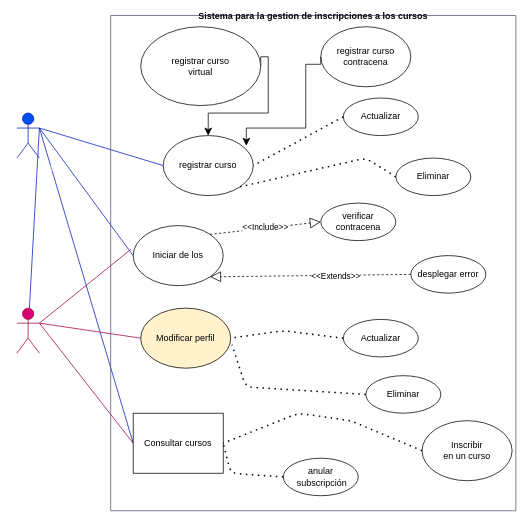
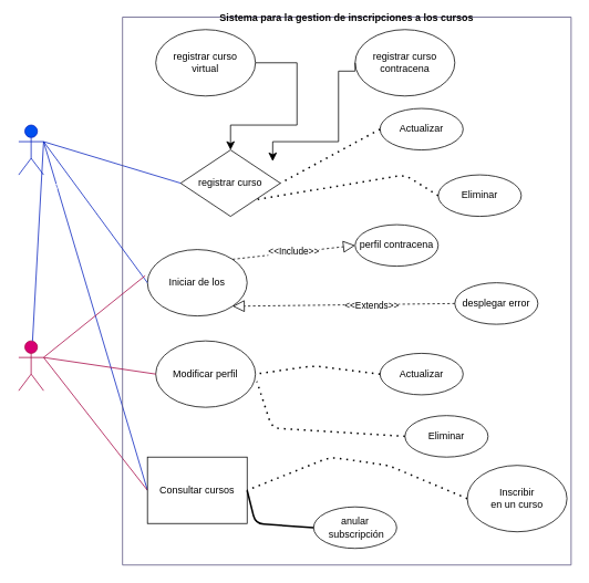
  <mxCell id="0" />
  <mxCell id="1" parent="0" />
  <mxCell id="2" value="" style="endArrow=none;html=1;exitX=1;exitY=0.333;exitDx=0;exitDy=0;entryX=0;entryY=0.5;entryDx=0;entryDy=0;fillColor=#0050ef;strokeColor=#001DBC;exitPerimeter=0;" parent="1" source="31" target="16" edge="1"><mxGeometry width="50" height="50" relative="1" as="geometry"><mxPoint x="85" y="90" as="sourcePoint" /><mxPoint x="245" y="170" as="targetPoint" /></mxGeometry></mxCell>
  <mxCell id="3" value="" style="endArrow=none;html=1;entryX=0;entryY=0.5;entryDx=0;entryDy=0;fillColor=#0050ef;strokeColor=#001DBC;exitX=1;exitY=0.333;exitDx=0;exitDy=0;exitPerimeter=0;" parent="1" source="31" target="6" edge="1"><mxGeometry width="50" height="50" relative="1" as="geometry"><mxPoint x="45" y="80" as="sourcePoint" /><mxPoint x="195" y="120" as="targetPoint" /></mxGeometry></mxCell>
  <mxCell id="4" value="" style="endArrow=none;html=1;entryX=0;entryY=0.5;entryDx=0;entryDy=0;fillColor=#d80073;strokeColor=#A50040;exitX=1;exitY=0.333;exitDx=0;exitDy=0;exitPerimeter=0;" parent="1" source="30" target="6" edge="1"><mxGeometry width="50" height="50" relative="1" as="geometry"><mxPoint x="65" y="450" as="sourcePoint" /><mxPoint x="195" y="300" as="targetPoint" /></mxGeometry></mxCell>
  <mxCell id="5" value="Sistema para la gestion de inscripciones a los cursos" style="swimlane;startSize=0;fillColor=#d0cee2;strokeColor=#56517e;" parent="1" vertex="1"><mxGeometry x="145" y="20" width="540" height="660" as="geometry" /></mxCell>
  <mxCell id="6" value="Consultar cursos" style="whiteSpace=wrap;html=1;rounded=0;" parent="5" vertex="1"><mxGeometry x="30" y="530" width="120" height="80" as="geometry" /></mxCell>
  <mxCell id="7" value="anular&lt;br&gt;&amp;nbsp;subscripción" style="ellipse;whiteSpace=wrap;html=1;" parent="5" vertex="1"><mxGeometry x="230" y="590" width="100" height="50" as="geometry" /></mxCell>
- <mxCell id="8" value="" style="endArrow=none;dashed=1;html=1;dashPattern=1 3;strokeWidth=2;entryX=1;entryY=0.5;entryDx=0;entryDy=0;exitX=0;exitY=0.5;exitDx=0;exitDy=0;" parent="5" source="7" target="6" edge="1"><mxGeometry width="50" height="50" relative="1" as="geometry"><mxPoint x="240" y="155" as="sourcePoint" /><mxPoint x="180.0" y="100" as="targetPoint" /><Array as="points"><mxPoint x="160" y="610" /></Array></mxGeometry></mxCell>
- <mxCell id="9" value="Modificar perfil" style="ellipse;whiteSpace=wrap;html=1;fillColor=#fff2cc;" parent="5" vertex="1"><mxGeometry x="40" y="390" width="120" height="80" as="geometry" /></mxCell>
+ <mxCell id="8" value="" style="endArrow=none;dashed=0;html=1;dashPattern=1 3;strokeWidth=2;entryX=1;entryY=0.5;entryDx=0;entryDy=0;exitX=0;exitY=0.5;exitDx=0;exitDy=0;" parent="5" source="7" target="6" edge="1"><mxGeometry width="50" height="50" relative="1" as="geometry"><mxPoint x="240" y="155" as="sourcePoint" /><mxPoint x="180.0" y="100" as="targetPoint" /><Array as="points"><mxPoint x="160" y="610" /></Array></mxGeometry></mxCell>
+ <mxCell id="9" value="Modificar perfil" style="ellipse;whiteSpace=wrap;html=1;" parent="5" vertex="1"><mxGeometry x="40" y="390" width="120" height="80" as="geometry" /></mxCell>
  <mxCell id="10" value="Actualizar" style="ellipse;whiteSpace=wrap;html=1;" parent="5" vertex="1"><mxGeometry x="310" y="110" width="100" height="50" as="geometry" /></mxCell>
  <mxCell id="11" value="Eliminar" style="ellipse;whiteSpace=wrap;html=1;" parent="5" vertex="1"><mxGeometry x="380" y="190" width="100" height="50" as="geometry" /></mxCell>
  <mxCell id="12" value="Actualizar" style="ellipse;whiteSpace=wrap;html=1;" parent="5" vertex="1"><mxGeometry x="310" y="405" width="100" height="50" as="geometry" /></mxCell>
  <mxCell id="13" value="Eliminar" style="ellipse;whiteSpace=wrap;html=1;" parent="5" vertex="1"><mxGeometry x="340" y="480" width="100" height="50" as="geometry" /></mxCell>
  <mxCell id="14" value="" style="endArrow=none;dashed=1;html=1;dashPattern=1 3;strokeWidth=2;exitX=0;exitY=0.5;exitDx=0;exitDy=0;entryX=1.014;entryY=0.611;entryDx=0;entryDy=0;entryPerimeter=0;" parent="5" source="13" target="9" edge="1"><mxGeometry width="50" height="50" relative="1" as="geometry"><mxPoint x="230" y="285" as="sourcePoint" /><mxPoint x="170" y="210" as="targetPoint" /><Array as="points"><mxPoint x="180" y="495" /></Array></mxGeometry></mxCell>
  <mxCell id="15" value="" style="endArrow=none;dashed=1;html=1;dashPattern=1 3;strokeWidth=2;exitX=0;exitY=0.5;exitDx=0;exitDy=0;entryX=1;entryY=0.5;entryDx=0;entryDy=0;" parent="5" source="12" target="9" edge="1"><mxGeometry width="50" height="50" relative="1" as="geometry"><mxPoint x="230" y="260" as="sourcePoint" /><mxPoint x="171.68" y="193.88" as="targetPoint" /><Array as="points"><mxPoint x="230" y="420" /></Array></mxGeometry></mxCell>
- <mxCell id="16" value="registrar curso" style="ellipse;whiteSpace=wrap;html=1;" parent="5" vertex="1"><mxGeometry x="70" y="160" width="120" height="80" as="geometry" /></mxCell>
+ <mxCell id="16" value="registrar curso" style="rhombus;whiteSpace=wrap;html=1;" parent="5" vertex="1"><mxGeometry x="70" y="160" width="120" height="80" as="geometry" /></mxCell>
  <mxCell id="17" value="" style="endArrow=none;dashed=1;html=1;dashPattern=1 3;strokeWidth=2;entryX=1;entryY=0.5;entryDx=0;entryDy=0;exitX=0;exitY=0.5;exitDx=0;exitDy=0;" parent="5" source="10" target="16" edge="1"><mxGeometry width="50" height="50" relative="1" as="geometry"><mxPoint x="210" y="100" as="sourcePoint" /><mxPoint x="100" y="150" as="targetPoint" /><Array as="points" /></mxGeometry></mxCell>
  <mxCell id="18" value="" style="endArrow=none;dashed=1;html=1;dashPattern=1 3;strokeWidth=2;entryX=1;entryY=1;entryDx=0;entryDy=0;exitX=0;exitY=0.5;exitDx=0;exitDy=0;" parent="5" source="11" target="16" edge="1"><mxGeometry width="50" height="50" relative="1" as="geometry"><mxPoint x="220" y="100" as="sourcePoint" /><mxPoint x="180.0" y="80" as="targetPoint" /><Array as="points"><mxPoint x="340" y="190" /></Array></mxGeometry></mxCell>
  <mxCell id="19" value="Iniciar de los" style="ellipse;whiteSpace=wrap;html=1;" parent="5" vertex="1"><mxGeometry x="30" y="280" width="120" height="80" as="geometry" /></mxCell>
- <mxCell id="20" value="verificar contracena" style="ellipse;whiteSpace=wrap;html=1;" parent="5" vertex="1"><mxGeometry x="280" y="250" width="100" height="50" as="geometry" /></mxCell>
+ <mxCell id="20" value="perfil contracena" style="ellipse;whiteSpace=wrap;html=1;" parent="5" vertex="1"><mxGeometry x="280" y="250" width="100" height="50" as="geometry" /></mxCell>
  <mxCell id="21" value="desplegar error" style="ellipse;whiteSpace=wrap;html=1;" parent="5" vertex="1"><mxGeometry x="400" y="320" width="100" height="50" as="geometry" /></mxCell>
  <mxCell id="22" value="&amp;lt;&amp;lt;Include&amp;gt;&amp;gt;" style="endArrow=block;dashed=1;endFill=0;endSize=12;html=1;exitX=1;exitY=0;exitDx=0;exitDy=0;entryX=0;entryY=0.5;entryDx=0;entryDy=0;" parent="5" source="19" target="20" edge="1"><mxGeometry width="160" relative="1" as="geometry"><mxPoint x="-90" y="370" as="sourcePoint" /><mxPoint x="70" y="370" as="targetPoint" /><Array as="points" /></mxGeometry></mxCell>
  <mxCell id="23" value="&amp;lt;&amp;lt;Extends&amp;gt;&amp;gt;" style="endArrow=block;dashed=1;endFill=0;endSize=12;html=1;exitX=0;exitY=0.5;exitDx=0;exitDy=0;entryX=1;entryY=1;entryDx=0;entryDy=0;" parent="5" source="21" target="19" edge="1"><mxGeometry x="-0.249" y="1" width="160" relative="1" as="geometry"><mxPoint x="200.0" y="510" as="sourcePoint" /><mxPoint x="250.0" y="475" as="targetPoint" /><Array as="points" /><mxPoint as="offset" /></mxGeometry></mxCell>
  <mxCell id="24" value="Inscribir &lt;br&gt;en un curso" style="ellipse;whiteSpace=wrap;html=1;" parent="5" vertex="1"><mxGeometry x="415" y="540" width="120" height="80" as="geometry" /></mxCell>
  <mxCell id="25" value="" style="endArrow=none;dashed=1;html=1;dashPattern=1 3;strokeWidth=2;exitX=0;exitY=0.5;exitDx=0;exitDy=0;" parent="5" source="24" edge="1"><mxGeometry width="50" height="50" relative="1" as="geometry"><mxPoint x="290" y="605.0" as="sourcePoint" /><mxPoint x="150" y="570" as="targetPoint" /><Array as="points"><mxPoint x="320" y="540" /><mxPoint x="250" y="530" /></Array></mxGeometry></mxCell>
  <mxCell id="26" value="" style="edgeStyle=segmentEdgeStyle;endArrow=classic;html=1;curved=0;rounded=0;endSize=8;startSize=8;hachureGap=4;fontFamily=Architects Daughter;fontSource=https%3A%2F%2Ffonts.googleapis.com%2Fcss%3Ffamily%3DArchitects%2BDaughter;fontSize=16;exitX=1;exitY=0.5;exitDx=0;exitDy=0;entryX=0.5;entryY=0;entryDx=0;entryDy=0;" parent="5" source="27" target="16" edge="1"><mxGeometry width="50" height="50" relative="1" as="geometry"><mxPoint x="200" y="110" as="sourcePoint" /><mxPoint x="250" y="60" as="targetPoint" /><Array as="points"><mxPoint x="210" y="55" /><mxPoint x="210" y="130" /><mxPoint x="130" y="130" /></Array></mxGeometry></mxCell>
- <mxCell id="27" value="registrar curso &lt;br&gt;virtual" style="ellipse;whiteSpace=wrap;html=1;" parent="5" vertex="1"><mxGeometry x="40" y="15" width="160" height="105" as="geometry" /></mxCell>
+ <mxCell id="27" value="registrar curso &lt;br&gt;virtual" style="ellipse;whiteSpace=wrap;html=1;" parent="5" vertex="1"><mxGeometry x="40" y="15" width="120" height="80" as="geometry" /></mxCell>
  <mxCell id="28" value="registrar curso &lt;br&gt;contracena" style="ellipse;whiteSpace=wrap;html=1;" parent="5" vertex="1"><mxGeometry x="280" y="15" width="120" height="80" as="geometry" /></mxCell>
  <mxCell id="29" value="" style="edgeStyle=segmentEdgeStyle;endArrow=classic;html=1;curved=0;rounded=0;endSize=8;startSize=8;hachureGap=4;fontFamily=Architects Daughter;fontSource=https%3A%2F%2Ffonts.googleapis.com%2Fcss%3Ffamily%3DArchitects%2BDaughter;fontSize=16;exitX=0;exitY=0.5;exitDx=0;exitDy=0;entryX=0.923;entryY=0.17;entryDx=0;entryDy=0;entryPerimeter=0;" parent="5" source="28" target="16" edge="1"><mxGeometry width="50" height="50" relative="1" as="geometry"><mxPoint x="210" y="65" as="sourcePoint" /><mxPoint x="180" y="170" as="targetPoint" /><Array as="points"><mxPoint x="280" y="65" /><mxPoint x="260" y="65" /><mxPoint x="260" y="150" /><mxPoint x="181" y="150" /></Array></mxGeometry></mxCell>
  <mxCell id="30" value="Usuario" style="shape=umlActor;verticalLabelPosition=bottom;verticalAlign=top;html=1;outlineConnect=0;fillColor=#d80073;fontColor=#ffffff;strokeColor=#A50040;" parent="1" vertex="1"><mxGeometry x="20" y="410" width="30" height="60" as="geometry" /></mxCell>
  <mxCell id="31" value="Administrador" style="shape=umlActor;verticalLabelPosition=bottom;verticalAlign=top;html=1;outlineConnect=0;fillColor=#0050ef;fontColor=#ffffff;strokeColor=#001DBC;" parent="1" vertex="1"><mxGeometry x="20" y="150" width="30" height="60" as="geometry" /></mxCell>
  <mxCell id="32" value="" style="endArrow=none;html=1;entryX=0;entryY=0.5;entryDx=0;entryDy=0;fillColor=#d80073;strokeColor=#A50040;exitX=1;exitY=0.333;exitDx=0;exitDy=0;exitPerimeter=0;" parent="1" source="30" target="9" edge="1"><mxGeometry width="50" height="50" relative="1" as="geometry"><mxPoint x="75" y="420" as="sourcePoint" /><mxPoint x="225" y="340" as="targetPoint" /></mxGeometry></mxCell>
  <mxCell id="33" value="" style="endArrow=none;html=1;exitX=1;exitY=0.333;exitDx=0;exitDy=0;fillColor=#0050ef;strokeColor=#001DBC;exitPerimeter=0;" parent="1" source="31" target="30" edge="1"><mxGeometry width="50" height="50" relative="1" as="geometry"><mxPoint x="50" y="170" as="sourcePoint" /><mxPoint x="210" y="170" as="targetPoint" /></mxGeometry></mxCell>
  <mxCell id="34" value="" style="endArrow=none;html=1;entryX=0;entryY=0.5;entryDx=0;entryDy=0;fillColor=#0050ef;strokeColor=#001DBC;exitX=1;exitY=0.333;exitDx=0;exitDy=0;exitPerimeter=0;" parent="1" source="31" target="19" edge="1"><mxGeometry width="50" height="50" relative="1" as="geometry"><mxPoint x="85" y="180" as="sourcePoint" /><mxPoint x="215" y="150" as="targetPoint" /></mxGeometry></mxCell>
  <mxCell id="35" value="" style="endArrow=none;html=1;entryX=-0.023;entryY=0.393;entryDx=0;entryDy=0;fillColor=#d80073;strokeColor=#A50040;exitX=1;exitY=0.333;exitDx=0;exitDy=0;exitPerimeter=0;entryPerimeter=0;" parent="1" source="30" target="19" edge="1"><mxGeometry width="50" height="50" relative="1" as="geometry"><mxPoint x="60" y="440" as="sourcePoint" /><mxPoint x="215" y="500" as="targetPoint" /></mxGeometry></mxCell>
